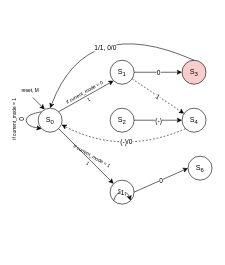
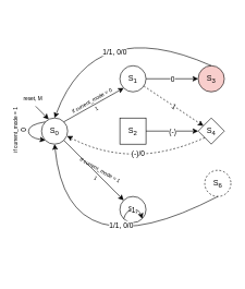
  <mxCell id="0" />
  <mxCell id="1" parent="0" />
  <mxCell id="2" value="S&lt;sub&gt;1&lt;/sub&gt;" style="ellipse;whiteSpace=wrap;html=1;aspect=fixed;" vertex="1" parent="1"><mxGeometry x="183" y="100" width="40" height="40" as="geometry" /></mxCell>
  <mxCell id="3" value="S&lt;sub&gt;0&lt;/sub&gt;" style="ellipse;whiteSpace=wrap;html=1;aspect=fixed;" vertex="1" parent="1"><mxGeometry x="63" y="180" width="40" height="40" as="geometry" /></mxCell>
- <mxCell id="4" value="S&lt;sub&gt;2&lt;/sub&gt;" style="ellipse;whiteSpace=wrap;html=1;aspect=fixed;" vertex="1" parent="1"><mxGeometry x="183" y="180" width="40" height="40" as="geometry" /></mxCell>
+ <mxCell id="4" value="S&lt;sub&gt;2&lt;/sub&gt;" style="whiteSpace=wrap;html=1;aspect=fixed;rounded=0;" vertex="1" parent="1"><mxGeometry x="183" y="180" width="40" height="40" as="geometry" /></mxCell>
  <mxCell id="5" value="S&lt;sub&gt;3&lt;/sub&gt;" style="ellipse;whiteSpace=wrap;html=1;aspect=fixed;fillColor=#f8cecc;" vertex="1" parent="1"><mxGeometry x="303" y="100" width="40" height="40" as="geometry" /></mxCell>
- <mxCell id="6" value="S&lt;sub&gt;4&lt;/sub&gt;" style="ellipse;whiteSpace=wrap;html=1;aspect=fixed;" vertex="1" parent="1"><mxGeometry x="303" y="180" width="40" height="40" as="geometry" /></mxCell>
+ <mxCell id="6" value="S&lt;sub&gt;4&lt;/sub&gt;" style="rhombus;whiteSpace=wrap;html=1;aspect=fixed;" vertex="1" parent="1"><mxGeometry x="303" y="180" width="40" height="40" as="geometry" /></mxCell>
  <mxCell id="7" value="S&lt;sub&gt;5&lt;/sub&gt;" style="ellipse;whiteSpace=wrap;html=1;aspect=fixed;" vertex="1" parent="1"><mxGeometry x="183" y="300" width="40" height="40" as="geometry" /></mxCell>
- <mxCell id="8" value="S&lt;sub&gt;6&lt;/sub&gt;" style="ellipse;whiteSpace=wrap;html=1;aspect=fixed;" vertex="1" parent="1"><mxGeometry x="313" y="260" width="40" height="40" as="geometry" /></mxCell>
+ <mxCell id="8" value="S&lt;sub&gt;6&lt;/sub&gt;" style="ellipse;whiteSpace=wrap;html=1;aspect=fixed;dashed=1;" vertex="1" parent="1"><mxGeometry x="313" y="260" width="40" height="40" as="geometry" /></mxCell>
  <mxCell id="9" value="" style="endArrow=classic;html=1;rounded=0;exitX=1;exitY=0;exitDx=0;exitDy=0;entryX=0;entryY=1;entryDx=0;entryDy=0;arcSize=20;jumpSize=6;labelBorderColor=none;textShadow=0;" edge="1" parent="1" source="3" target="2"><mxGeometry width="50" height="50" relative="1" as="geometry"><mxPoint x="94.142" y="182.858" as="sourcePoint" /><mxPoint x="185.858" y="131.142" as="targetPoint" /></mxGeometry></mxCell>
  <mxCell id="10" value="&lt;div&gt;&lt;font style=&quot;font-size: 8px;&quot;&gt;if current_mode = 0&lt;/font&gt;&lt;/div&gt;&lt;div&gt;&lt;font style=&quot;font-size: 8px;&quot;&gt;1&lt;/font&gt;&lt;/div&gt;" style="edgeLabel;html=1;align=center;verticalAlign=middle;resizable=0;points=[];labelBackgroundColor=none;labelBorderColor=none;textShadow=0;rotation=330.6;" vertex="1" connectable="0" parent="9"><mxGeometry relative="1" as="geometry"><mxPoint x="-1" y="-1" as="offset" /></mxGeometry></mxCell>
  <mxCell id="11" value="" style="endArrow=classic;html=1;rounded=0;entryX=0;entryY=0.5;entryDx=0;entryDy=0;" edge="1" parent="1" target="5"><mxGeometry width="50" height="50" relative="1" as="geometry"><mxPoint x="223" y="120" as="sourcePoint" /><mxPoint x="273" y="70" as="targetPoint" /></mxGeometry></mxCell>
  <mxCell id="12" value="0" style="edgeLabel;html=1;align=center;verticalAlign=middle;resizable=0;points=[];" vertex="1" connectable="0" parent="11"><mxGeometry relative="1" as="geometry"><mxPoint as="offset" /></mxGeometry></mxCell>
  <mxCell id="13" value="" style="endArrow=classic;html=1;rounded=0;dashed=1;" edge="1" parent="1" source="2" target="6"><mxGeometry width="50" height="50" relative="1" as="geometry"><mxPoint x="213" y="210" as="sourcePoint" /><mxPoint x="263" y="160" as="targetPoint" /></mxGeometry></mxCell>
  <mxCell id="14" value="1" style="edgeLabel;html=1;align=center;verticalAlign=middle;resizable=0;points=[];rotation=33.6;" vertex="1" connectable="0" parent="13"><mxGeometry relative="1" as="geometry"><mxPoint as="offset" /></mxGeometry></mxCell>
  <mxCell id="15" value="" style="endArrow=classic;html=1;rounded=0;exitX=1;exitY=0.5;exitDx=0;exitDy=0;entryX=0;entryY=0.5;entryDx=0;entryDy=0;" edge="1" parent="1" source="4" target="6"><mxGeometry width="50" height="50" relative="1" as="geometry"><mxPoint x="213" y="210" as="sourcePoint" /><mxPoint x="263" y="160" as="targetPoint" /></mxGeometry></mxCell>
  <mxCell id="16" value="-" style="edgeLabel;html=1;align=center;verticalAlign=middle;resizable=0;points=[];" vertex="1" connectable="0" parent="15"><mxGeometry relative="1" as="geometry"><mxPoint as="offset" /></mxGeometry></mxCell>
  <mxCell id="17" value="(-)" style="edgeLabel;html=1;align=center;verticalAlign=middle;resizable=0;points=[];" vertex="1" connectable="0" parent="15"><mxGeometry relative="1" as="geometry"><mxPoint as="offset" /></mxGeometry></mxCell>
  <mxCell id="18" value="" style="endArrow=classic;html=1;rounded=0;entryX=0.5;entryY=0;entryDx=0;entryDy=0;curved=1;" edge="1" parent="1" target="3"><mxGeometry width="50" height="50" relative="1" as="geometry"><mxPoint x="323" y="100" as="sourcePoint" /><mxPoint x="153" y="90" as="targetPoint" /><Array as="points"><mxPoint x="143" y="20" /></Array></mxGeometry></mxCell>
  <mxCell id="19" value="1/1, 0/0" style="edgeLabel;html=1;align=center;verticalAlign=middle;resizable=0;points=[];" vertex="1" connectable="0" parent="18"><mxGeometry x="0.351" y="40" relative="1" as="geometry"><mxPoint x="12" y="-3" as="offset" /></mxGeometry></mxCell>
  <mxCell id="20" value="" style="endArrow=classic;html=1;rounded=0;exitX=1;exitY=1;exitDx=0;exitDy=0;entryX=0;entryY=0;entryDx=0;entryDy=0;" edge="1" parent="1" source="3" target="7"><mxGeometry width="50" height="50" relative="1" as="geometry"><mxPoint x="100.142" y="211.142" as="sourcePoint" /><mxPoint x="191.858" y="262.858" as="targetPoint" /></mxGeometry></mxCell>
  <mxCell id="21" value="&lt;div&gt;&lt;font style=&quot;font-size: 8px;&quot;&gt;if current_mode = 1&lt;/font&gt;&lt;/div&gt;&lt;div&gt;&lt;font style=&quot;font-size: 8px;&quot;&gt;1&lt;/font&gt;&lt;/div&gt;" style="edgeLabel;html=1;align=center;verticalAlign=middle;resizable=0;points=[];rotation=29.6;labelBackgroundColor=none;" vertex="1" connectable="0" parent="20"><mxGeometry relative="1" as="geometry"><mxPoint x="7" y="4" as="offset" /></mxGeometry></mxCell>
- <mxCell id="22" value="" style="endArrow=classic;html=1;rounded=0;exitX=1;exitY=0.5;exitDx=0;exitDy=0;entryX=0;entryY=0.5;entryDx=0;entryDy=0;" edge="1" parent="1" source="7" target="8"><mxGeometry width="50" height="50" relative="1" as="geometry"><mxPoint x="203" y="260" as="sourcePoint" /><mxPoint x="253" y="210" as="targetPoint" /></mxGeometry></mxCell>
- <mxCell id="23" value="0" style="edgeLabel;html=1;align=center;verticalAlign=middle;resizable=0;points=[];" vertex="1" connectable="0" parent="22"><mxGeometry relative="1" as="geometry"><mxPoint as="offset" /></mxGeometry></mxCell>
  <mxCell id="24" value="" style="endArrow=classic;html=1;rounded=0;exitX=0;exitY=1;exitDx=0;exitDy=0;entryX=1;entryY=1;entryDx=0;entryDy=0;curved=1;" edge="1" parent="1" source="7" target="7"><mxGeometry width="50" height="50" relative="1" as="geometry"><mxPoint x="183" y="320" as="sourcePoint" /><mxPoint x="233" y="270" as="targetPoint" /><Array as="points"><mxPoint x="193" y="320" /><mxPoint x="213" y="320" /></Array></mxGeometry></mxCell>
  <mxCell id="25" value="1" style="edgeLabel;html=1;align=center;verticalAlign=middle;resizable=0;points=[];" vertex="1" connectable="0" parent="24"><mxGeometry relative="1" as="geometry"><mxPoint as="offset" /></mxGeometry></mxCell>
+ <mxCell id="26" value="" style="endArrow=classic;html=1;rounded=0;exitX=0.5;exitY=1;exitDx=0;exitDy=0;entryX=0.5;entryY=1;entryDx=0;entryDy=0;curved=1;" edge="1" parent="1" source="8" target="3"><mxGeometry width="50" height="50" relative="1" as="geometry"><mxPoint x="163" y="320" as="sourcePoint" /><mxPoint x="213" y="270" as="targetPoint" /><Array as="points"><mxPoint x="103" y="420" /></Array></mxGeometry></mxCell>
+ <mxCell id="27" value="1/1, 0/0" style="edgeLabel;html=1;align=center;verticalAlign=middle;resizable=0;points=[];" vertex="1" connectable="0" parent="26"><mxGeometry x="-0.329" y="-30" relative="1" as="geometry"><mxPoint x="2" y="-1" as="offset" /></mxGeometry></mxCell>
  <mxCell id="28" value="" style="endArrow=classic;html=1;rounded=0;exitX=0;exitY=0;exitDx=0;exitDy=0;entryX=0;entryY=1;entryDx=0;entryDy=0;curved=1;" edge="1" parent="1" source="3" target="3"><mxGeometry width="50" height="50" relative="1" as="geometry"><mxPoint x="199" y="304" as="sourcePoint" /><mxPoint x="227" y="304" as="targetPoint" /><Array as="points"><mxPoint x="43" y="190" /><mxPoint x="43" y="210" /></Array></mxGeometry></mxCell>
  <mxCell id="29" value="&lt;div&gt;&lt;font style=&quot;font-size: 8px;&quot;&gt;if current_mode = 1&lt;/font&gt;&lt;/div&gt;&lt;div&gt;0&lt;/div&gt;" style="edgeLabel;html=1;align=center;verticalAlign=middle;resizable=0;points=[];horizontal=0;labelBackgroundColor=none;" vertex="1" connectable="0" parent="28"><mxGeometry relative="1" as="geometry"><mxPoint x="-14" as="offset" /></mxGeometry></mxCell>
  <mxCell id="30" value="" style="endArrow=classic;html=1;rounded=0;exitX=0;exitY=1;exitDx=0;exitDy=0;entryX=0.978;entryY=0.689;entryDx=0;entryDy=0;entryPerimeter=0;curved=1;dashed=1;" edge="1" parent="1" source="6" target="3"><mxGeometry width="50" height="50" relative="1" as="geometry"><mxPoint x="213" y="250" as="sourcePoint" /><mxPoint x="263" y="200" as="targetPoint" /><Array as="points"><mxPoint x="203" y="260" /></Array></mxGeometry></mxCell>
  <mxCell id="31" value="(-)/0" style="edgeLabel;html=1;align=center;verticalAlign=middle;resizable=0;points=[];" vertex="1" connectable="0" parent="30"><mxGeometry x="-0.115" y="-18" relative="1" as="geometry"><mxPoint y="-2" as="offset" /></mxGeometry></mxCell>
  <mxCell id="32" value="" style="endArrow=classic;html=1;rounded=0;" edge="1" parent="1"><mxGeometry width="50" height="50" relative="1" as="geometry"><mxPoint x="54" y="162" as="sourcePoint" /><mxPoint x="74" y="182" as="targetPoint" /></mxGeometry></mxCell>
  <mxCell id="33" value="reset, M" style="text;html=1;align=center;verticalAlign=middle;whiteSpace=wrap;rounded=0;fontSize=8;" vertex="1" parent="1"><mxGeometry x="20" y="136" width="60" height="30" as="geometry" /></mxCell>
